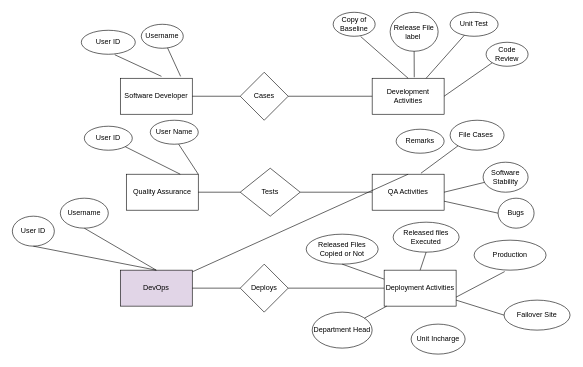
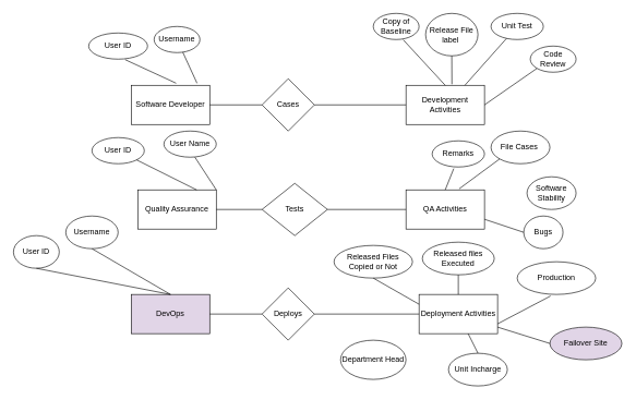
  <mxCell id="0" />
  <mxCell id="1" parent="0" />
  <mxCell id="2" value="Tests" style="rhombus;whiteSpace=wrap;html=1;" parent="1" vertex="1"><mxGeometry x="400" y="280" width="100" height="80" as="geometry" /></mxCell>
  <mxCell id="3" value="Deploys" style="rhombus;whiteSpace=wrap;html=1;" parent="1" vertex="1"><mxGeometry x="400" y="440" width="80" height="80" as="geometry" /></mxCell>
  <mxCell id="4" value="Cases" style="rhombus;whiteSpace=wrap;html=1;" parent="1" vertex="1"><mxGeometry x="400" y="120" width="80" height="80" as="geometry" /></mxCell>
  <mxCell id="5" value="Software Developer" style="rounded=0;whiteSpace=wrap;html=1;" parent="1" vertex="1"><mxGeometry x="200" y="130" width="120" height="60" as="geometry" /></mxCell>
  <mxCell id="6" value="Quality Assurance" style="rounded=0;whiteSpace=wrap;html=1;" parent="1" vertex="1"><mxGeometry x="210" y="290" width="120" height="60" as="geometry" /></mxCell>
  <mxCell id="7" value="DevOps" style="rounded=0;whiteSpace=wrap;html=1;fillColor=#e1d5e7;" parent="1" vertex="1"><mxGeometry x="200" y="450" width="120" height="60" as="geometry" /></mxCell>
  <mxCell id="8" value="Development Activities" style="rounded=0;whiteSpace=wrap;html=1;" parent="1" vertex="1"><mxGeometry x="620" y="130" width="120" height="60" as="geometry" /></mxCell>
  <mxCell id="9" value="Deployment Activities" style="rounded=0;whiteSpace=wrap;html=1;" parent="1" vertex="1"><mxGeometry x="640" y="450" width="120" height="60" as="geometry" /></mxCell>
  <mxCell id="10" value="QA Activities" style="rounded=0;whiteSpace=wrap;html=1;" parent="1" vertex="1"><mxGeometry x="620" y="290" width="120" height="60" as="geometry" /></mxCell>
  <mxCell id="11" value="" style="endArrow=none;html=1;rounded=0;exitX=1;exitY=0.5;exitDx=0;exitDy=0;entryX=0;entryY=0.5;entryDx=0;entryDy=0;" parent="1" source="5" target="4" edge="1"><mxGeometry width="50" height="50" relative="1" as="geometry"><mxPoint x="440" y="350" as="sourcePoint" /><mxPoint x="490" y="300" as="targetPoint" /></mxGeometry></mxCell>
  <mxCell id="12" value="" style="endArrow=none;html=1;rounded=0;entryX=0;entryY=0.5;entryDx=0;entryDy=0;exitX=1;exitY=0.5;exitDx=0;exitDy=0;" parent="1" source="4" target="8" edge="1"><mxGeometry width="50" height="50" relative="1" as="geometry"><mxPoint x="440" y="350" as="sourcePoint" /><mxPoint x="490" y="300" as="targetPoint" /></mxGeometry></mxCell>
  <mxCell id="13" value="" style="endArrow=none;html=1;rounded=0;exitX=1;exitY=0.5;exitDx=0;exitDy=0;entryX=0;entryY=0.5;entryDx=0;entryDy=0;" parent="1" source="6" target="2" edge="1"><mxGeometry width="50" height="50" relative="1" as="geometry"><mxPoint x="440" y="350" as="sourcePoint" /><mxPoint x="490" y="300" as="targetPoint" /></mxGeometry></mxCell>
  <mxCell id="14" value="" style="endArrow=none;html=1;rounded=0;exitX=1;exitY=0.5;exitDx=0;exitDy=0;" parent="1" source="2" target="10" edge="1"><mxGeometry width="50" height="50" relative="1" as="geometry"><mxPoint x="440" y="350" as="sourcePoint" /><mxPoint x="490" y="300" as="targetPoint" /></mxGeometry></mxCell>
  <mxCell id="15" value="" style="endArrow=none;html=1;rounded=0;exitX=1;exitY=0.5;exitDx=0;exitDy=0;entryX=0;entryY=0.5;entryDx=0;entryDy=0;" parent="1" source="7" target="3" edge="1"><mxGeometry width="50" height="50" relative="1" as="geometry"><mxPoint x="440" y="350" as="sourcePoint" /><mxPoint x="490" y="300" as="targetPoint" /></mxGeometry></mxCell>
  <mxCell id="16" value="" style="endArrow=none;html=1;rounded=0;exitX=1;exitY=0.5;exitDx=0;exitDy=0;" parent="1" source="3" target="9" edge="1"><mxGeometry width="50" height="50" relative="1" as="geometry"><mxPoint x="440" y="350" as="sourcePoint" /><mxPoint x="490" y="300" as="targetPoint" /></mxGeometry></mxCell>
  <mxCell id="17" value="Username" style="ellipse;whiteSpace=wrap;html=1;" parent="1" vertex="1"><mxGeometry x="235" y="40" width="70" height="40" as="geometry" /></mxCell>
- <mxCell id="18" value="Copy of Baseline" style="ellipse;whiteSpace=wrap;html=1;" parent="1" vertex="1"><mxGeometry x="555" y="20" width="70" height="40" as="geometry" /></mxCell>
+ <mxCell id="18" value="Copy of Baseline" style="ellipse;whiteSpace=wrap;html=1;" parent="1" vertex="1"><mxGeometry x="570" y="20" width="70" height="40" as="geometry" /></mxCell>
  <mxCell id="19" value="Release File label&amp;nbsp;" style="ellipse;whiteSpace=wrap;html=1;" parent="1" vertex="1"><mxGeometry x="650" y="20" width="80" height="65" as="geometry" /></mxCell>
  <mxCell id="20" value="Unit Test" style="ellipse;whiteSpace=wrap;html=1;" parent="1" vertex="1"><mxGeometry x="750" y="20" width="80" height="40" as="geometry" /></mxCell>
  <mxCell id="21" value="User ID" style="ellipse;whiteSpace=wrap;html=1;" parent="1" vertex="1"><mxGeometry x="135" y="50" width="90" height="40" as="geometry" /></mxCell>
  <mxCell id="22" value="Code Review" style="ellipse;whiteSpace=wrap;html=1;" vertex="1" parent="1"><mxGeometry x="810" y="70" width="70" height="40" as="geometry" /></mxCell>
  <mxCell id="23" value="User ID" style="ellipse;whiteSpace=wrap;html=1;" vertex="1" parent="1"><mxGeometry x="140" y="210" width="80" height="40" as="geometry" /></mxCell>
  <mxCell id="24" value="" style="endArrow=none;html=1;rounded=0;entryX=0.572;entryY=-0.053;entryDx=0;entryDy=0;exitX=0.62;exitY=1.02;exitDx=0;exitDy=0;exitPerimeter=0;entryPerimeter=0;" edge="1" parent="1" source="21" target="5"><mxGeometry width="50" height="50" relative="1" as="geometry"><mxPoint x="440" y="330" as="sourcePoint" /><mxPoint x="490" y="280" as="targetPoint" /></mxGeometry></mxCell>
  <mxCell id="25" value="" style="endArrow=none;html=1;rounded=0;entryX=0.838;entryY=-0.053;entryDx=0;entryDy=0;entryPerimeter=0;" edge="1" parent="1" source="17" target="5"><mxGeometry width="50" height="50" relative="1" as="geometry"><mxPoint x="440" y="330" as="sourcePoint" /><mxPoint x="680" y="130" as="targetPoint" /></mxGeometry></mxCell>
  <mxCell id="26" value="" style="endArrow=none;html=1;rounded=0;entryX=0.5;entryY=0;entryDx=0;entryDy=0;exitX=0.654;exitY=1.01;exitDx=0;exitDy=0;exitPerimeter=0;" edge="1" parent="1" source="18" target="8"><mxGeometry width="50" height="50" relative="1" as="geometry"><mxPoint x="440" y="330" as="sourcePoint" /><mxPoint x="490" y="280" as="targetPoint" /></mxGeometry></mxCell>
  <mxCell id="27" value="" style="endArrow=none;html=1;rounded=0;entryX=0;entryY=1;entryDx=0;entryDy=0;exitX=1;exitY=0.5;exitDx=0;exitDy=0;" edge="1" parent="1" source="8" target="22"><mxGeometry width="50" height="50" relative="1" as="geometry"><mxPoint x="440" y="330" as="sourcePoint" /><mxPoint x="490" y="280" as="targetPoint" /></mxGeometry></mxCell>
  <mxCell id="28" value="" style="endArrow=none;html=1;rounded=0;exitX=0.75;exitY=0;exitDx=0;exitDy=0;" edge="1" parent="1" source="8" target="20"><mxGeometry width="50" height="50" relative="1" as="geometry"><mxPoint x="440" y="330" as="sourcePoint" /><mxPoint x="490" y="280" as="targetPoint" /></mxGeometry></mxCell>
  <mxCell id="29" value="" style="endArrow=none;html=1;rounded=0;entryX=0.5;entryY=1;entryDx=0;entryDy=0;exitX=0.585;exitY=-0.027;exitDx=0;exitDy=0;exitPerimeter=0;" edge="1" parent="1" source="8" target="19"><mxGeometry width="50" height="50" relative="1" as="geometry"><mxPoint x="440" y="330" as="sourcePoint" /><mxPoint x="490" y="280" as="targetPoint" /></mxGeometry></mxCell>
  <mxCell id="30" value="Software Stability" style="ellipse;whiteSpace=wrap;html=1;" vertex="1" parent="1"><mxGeometry x="805" y="270" width="75" height="50" as="geometry" /></mxCell>
  <mxCell id="31" value="User Name" style="ellipse;whiteSpace=wrap;html=1;" vertex="1" parent="1"><mxGeometry x="250" y="200" width="80" height="40" as="geometry" /></mxCell>
  <mxCell id="32" value="File Cases&amp;nbsp;" style="ellipse;whiteSpace=wrap;html=1;" vertex="1" parent="1"><mxGeometry x="750" y="200" width="90" height="50" as="geometry" /></mxCell>
  <mxCell id="33" value="Remarks" style="ellipse;whiteSpace=wrap;html=1;" vertex="1" parent="1"><mxGeometry x="660" y="215" width="80" height="40" as="geometry" /></mxCell>
  <mxCell id="34" value="" style="endArrow=none;html=1;rounded=0;exitX=0.75;exitY=0;exitDx=0;exitDy=0;" edge="1" parent="1" source="6" target="23"><mxGeometry width="50" height="50" relative="1" as="geometry"><mxPoint x="440" y="330" as="sourcePoint" /><mxPoint x="490" y="280" as="targetPoint" /></mxGeometry></mxCell>
  <mxCell id="35" value="" style="endArrow=none;html=1;rounded=0;entryX=1;entryY=0;entryDx=0;entryDy=0;exitX=0.592;exitY=1;exitDx=0;exitDy=0;exitPerimeter=0;" edge="1" parent="1" source="31" target="6"><mxGeometry width="50" height="50" relative="1" as="geometry"><mxPoint x="580" y="200" as="sourcePoint" /><mxPoint x="630" y="270" as="targetPoint" /></mxGeometry></mxCell>
- <mxCell id="36" value="" style="endArrow=none;html=1;rounded=0;exitX=0.5;exitY=0;exitDx=0;exitDy=0;" edge="1" parent="1" source="10" target="7"><mxGeometry width="50" height="50" relative="1" as="geometry"><mxPoint x="440" y="330" as="sourcePoint" /><mxPoint x="490" y="280" as="targetPoint" /></mxGeometry></mxCell>
+ <mxCell id="36" value="" style="endArrow=none;html=1;rounded=0;entryX=0.413;entryY=1.06;entryDx=0;entryDy=0;entryPerimeter=0;exitX=0.5;exitY=0;exitDx=0;exitDy=0;" edge="1" parent="1" source="10" target="33"><mxGeometry width="50" height="50" relative="1" as="geometry"><mxPoint x="440" y="330" as="sourcePoint" /><mxPoint x="490" y="280" as="targetPoint" /></mxGeometry></mxCell>
  <mxCell id="37" value="" style="endArrow=none;html=1;rounded=0;entryX=0;entryY=1;entryDx=0;entryDy=0;exitX=0.678;exitY=-0.027;exitDx=0;exitDy=0;exitPerimeter=0;" edge="1" parent="1" source="10" target="32"><mxGeometry width="50" height="50" relative="1" as="geometry"><mxPoint x="440" y="330" as="sourcePoint" /><mxPoint x="490" y="280" as="targetPoint" /></mxGeometry></mxCell>
- <mxCell id="38" value="" style="endArrow=none;html=1;rounded=0;exitX=1;exitY=0.5;exitDx=0;exitDy=0;" edge="1" parent="1" source="10" target="30"><mxGeometry width="50" height="50" relative="1" as="geometry"><mxPoint x="440" y="330" as="sourcePoint" /><mxPoint x="490" y="280" as="targetPoint" /></mxGeometry></mxCell>
- <mxCell id="39" value="Bugs" style="ellipse;whiteSpace=wrap;html=1;" vertex="1" parent="1"><mxGeometry x="830" y="330" width="60" height="50" as="geometry" /></mxCell>
+ <mxCell id="39" value="Bugs" style="ellipse;whiteSpace=wrap;html=1;" vertex="1" parent="1"><mxGeometry x="800" y="330" width="60" height="50" as="geometry" /></mxCell>
  <mxCell id="40" value="" style="endArrow=none;html=1;rounded=0;entryX=0;entryY=0.5;entryDx=0;entryDy=0;exitX=1;exitY=0.75;exitDx=0;exitDy=0;" edge="1" parent="1" source="10" target="39"><mxGeometry width="50" height="50" relative="1" as="geometry"><mxPoint x="440" y="320" as="sourcePoint" /><mxPoint x="490" y="270" as="targetPoint" /></mxGeometry></mxCell>
  <mxCell id="41" value="Username" style="ellipse;whiteSpace=wrap;html=1;" vertex="1" parent="1"><mxGeometry x="100" y="330" width="80" height="50" as="geometry" /></mxCell>
  <mxCell id="42" value="User ID" style="ellipse;whiteSpace=wrap;html=1;" vertex="1" parent="1"><mxGeometry x="20" y="360" width="70" height="50" as="geometry" /></mxCell>
  <mxCell id="43" value="" style="endArrow=none;html=1;rounded=0;entryX=0.5;entryY=1;entryDx=0;entryDy=0;exitX=0.5;exitY=0;exitDx=0;exitDy=0;" edge="1" parent="1" source="7" target="42"><mxGeometry width="50" height="50" relative="1" as="geometry"><mxPoint x="250" y="440" as="sourcePoint" /><mxPoint x="490" y="270" as="targetPoint" /></mxGeometry></mxCell>
  <mxCell id="44" value="" style="endArrow=none;html=1;rounded=0;entryX=0.5;entryY=1;entryDx=0;entryDy=0;exitX=0.5;exitY=0;exitDx=0;exitDy=0;" edge="1" parent="1" source="7" target="41"><mxGeometry width="50" height="50" relative="1" as="geometry"><mxPoint x="440" y="320" as="sourcePoint" /><mxPoint x="490" y="270" as="targetPoint" /></mxGeometry></mxCell>
- <mxCell id="45" value="Released Files Copied or Not" style="ellipse;whiteSpace=wrap;html=1;" vertex="1" parent="1"><mxGeometry x="510" y="390" width="120" height="50" as="geometry" /></mxCell>
+ <mxCell id="45" value="Released Files Copied or Not" style="ellipse;whiteSpace=wrap;html=1;" vertex="1" parent="1"><mxGeometry x="510" y="375" width="120" height="50" as="geometry" /></mxCell>
  <mxCell id="46" value="Production" style="ellipse;whiteSpace=wrap;html=1;" vertex="1" parent="1"><mxGeometry x="790" y="400" width="120" height="50" as="geometry" /></mxCell>
  <mxCell id="47" value="" style="endArrow=none;html=1;rounded=0;entryX=0.5;entryY=1;entryDx=0;entryDy=0;exitX=0;exitY=0.25;exitDx=0;exitDy=0;" edge="1" parent="1" source="9" target="45"><mxGeometry width="50" height="50" relative="1" as="geometry"><mxPoint x="440" y="320" as="sourcePoint" /><mxPoint x="490" y="270" as="targetPoint" /></mxGeometry></mxCell>
- <mxCell id="48" value="Failover Site" style="ellipse;whiteSpace=wrap;html=1;" vertex="1" parent="1"><mxGeometry x="840" y="500" width="110" height="50" as="geometry" /></mxCell>
- <mxCell id="49" value="Released files Executed" style="ellipse;whiteSpace=wrap;html=1;" vertex="1" parent="1"><mxGeometry x="655" y="370" width="110" height="50" as="geometry" /></mxCell>
+ <mxCell id="48" value="Failover Site" style="ellipse;whiteSpace=wrap;html=1;fillColor=#e1d5e7;" vertex="1" parent="1"><mxGeometry x="840" y="500" width="110" height="50" as="geometry" /></mxCell>
+ <mxCell id="49" value="Released files Executed" style="ellipse;whiteSpace=wrap;html=1;" vertex="1" parent="1"><mxGeometry x="645" y="370" width="110" height="50" as="geometry" /></mxCell>
  <mxCell id="50" value="" style="endArrow=none;html=1;rounded=0;entryX=0.5;entryY=1;entryDx=0;entryDy=0;exitX=0.5;exitY=0;exitDx=0;exitDy=0;" edge="1" parent="1" source="9" target="49"><mxGeometry width="50" height="50" relative="1" as="geometry"><mxPoint x="440" y="320" as="sourcePoint" /><mxPoint x="490" y="270" as="targetPoint" /></mxGeometry></mxCell>
  <mxCell id="51" value="" style="endArrow=none;html=1;rounded=0;entryX=0.425;entryY=1.048;entryDx=0;entryDy=0;entryPerimeter=0;exitX=1;exitY=0.75;exitDx=0;exitDy=0;" edge="1" parent="1" source="9" target="46"><mxGeometry width="50" height="50" relative="1" as="geometry"><mxPoint x="440" y="310" as="sourcePoint" /><mxPoint x="490" y="260" as="targetPoint" /></mxGeometry></mxCell>
  <mxCell id="52" value="" style="endArrow=none;html=1;rounded=0;entryX=0;entryY=0.5;entryDx=0;entryDy=0;" edge="1" parent="1" target="48"><mxGeometry width="50" height="50" relative="1" as="geometry"><mxPoint x="760" y="500" as="sourcePoint" /><mxPoint x="490" y="260" as="targetPoint" /></mxGeometry></mxCell>
  <mxCell id="53" value="Department Head" style="ellipse;whiteSpace=wrap;html=1;" vertex="1" parent="1"><mxGeometry x="520" y="520" width="100" height="60" as="geometry" /></mxCell>
  <mxCell id="54" value="Unit Incharge" style="ellipse;whiteSpace=wrap;html=1;" vertex="1" parent="1"><mxGeometry x="685" y="540" width="90" height="50" as="geometry" /></mxCell>
- <mxCell id="55" value="" style="endArrow=none;html=1;rounded=0;" edge="1" parent="1" source="9" target="53"><mxGeometry width="50" height="50" relative="1" as="geometry"><mxPoint x="440" y="630" as="sourcePoint" /><mxPoint x="490" y="580" as="targetPoint" /></mxGeometry></mxCell>
+ <mxCell id="55" value="" style="endArrow=none;html=1;rounded=0;entryX=0.5;entryY=0;entryDx=0;entryDy=0;" edge="1" parent="1" source="9" target="54"><mxGeometry width="50" height="50" relative="1" as="geometry"><mxPoint x="440" y="630" as="sourcePoint" /><mxPoint x="490" y="580" as="targetPoint" /></mxGeometry></mxCell>
